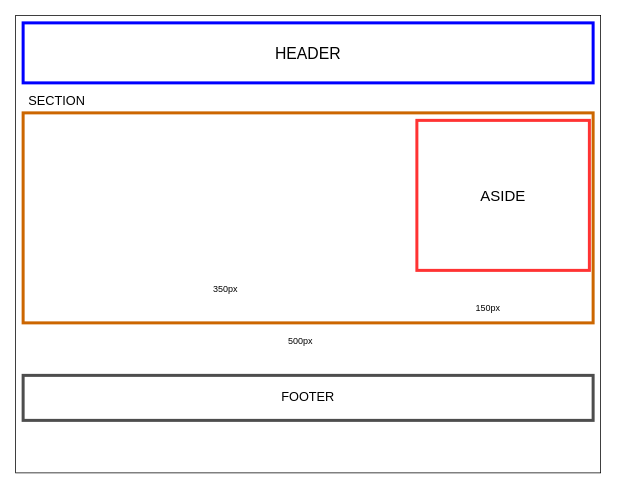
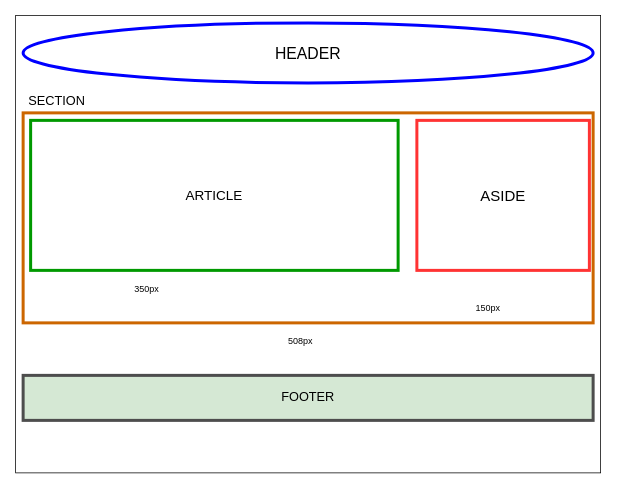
  <mxCell id="0" />
  <mxCell id="1" parent="0" />
  <mxCell id="2" value="" style="rounded=0;whiteSpace=wrap;html=1;movable=1;resizable=1;rotatable=1;deletable=1;editable=1;locked=0;connectable=1;" parent="1" vertex="1"><mxGeometry x="20" y="20" width="780" height="610" as="geometry" /></mxCell>
- <mxCell id="3" value="&lt;font style=&quot;font-size: 21px;&quot;&gt;HEADER&lt;/font&gt;" style="rounded=0;whiteSpace=wrap;html=1;strokeWidth=4;strokeColor=#0000FF;" parent="1" vertex="1"><mxGeometry x="30" y="30" width="760" height="80" as="geometry" /></mxCell>
+ <mxCell id="3" value="&lt;font style=&quot;font-size: 21px;&quot;&gt;HEADER&lt;/font&gt;" style="ellipse;whiteSpace=wrap;html=1;strokeWidth=4;strokeColor=#0000FF;" parent="1" vertex="1"><mxGeometry x="30" y="30" width="760" height="80" as="geometry" /></mxCell>
  <mxCell id="4" value="" style="rounded=0;whiteSpace=wrap;html=1;strokeColor=#CC6600;strokeWidth=4;movable=1;resizable=1;rotatable=1;deletable=1;editable=1;locked=0;connectable=1;" parent="1" vertex="1"><mxGeometry x="30" y="150" width="760" height="280" as="geometry" /></mxCell>
  <mxCell id="5" value="&lt;font style=&quot;font-size: 17px;&quot;&gt;SECTION&lt;/font&gt;" style="text;html=1;align=center;verticalAlign=middle;whiteSpace=wrap;rounded=0;" parent="1" vertex="1"><mxGeometry x="40" y="120" width="70" height="30" as="geometry" /></mxCell>
+ <mxCell id="6" value="&lt;font style=&quot;font-size: 18px;&quot;&gt;ARTICLE&lt;/font&gt;" style="rounded=0;whiteSpace=wrap;html=1;strokeWidth=4;strokeColor=#009900;" parent="1" vertex="1"><mxGeometry x="40" y="160" width="490" height="200" as="geometry" /></mxCell>
  <mxCell id="7" value="&lt;font style=&quot;font-size: 20px;&quot;&gt;ASIDE&lt;/font&gt;" style="rounded=0;whiteSpace=wrap;html=1;strokeWidth=4;strokeColor=#FF3333;" parent="1" vertex="1"><mxGeometry x="555" y="160" width="230" height="200" as="geometry" /></mxCell>
- <mxCell id="8" value="&lt;font style=&quot;font-size: 17px;&quot;&gt;FOOTER&lt;/font&gt;" style="rounded=0;whiteSpace=wrap;html=1;strokeColor=#4D4D4D;strokeWidth=4;" parent="1" vertex="1"><mxGeometry x="30" y="500" width="760" height="60" as="geometry" /></mxCell>
- <mxCell id="9" value="350px" style="text;html=1;align=center;verticalAlign=middle;whiteSpace=wrap;rounded=0;" vertex="1" parent="1"><mxGeometry x="270" y="370" width="60" height="30" as="geometry" /></mxCell>
+ <mxCell id="8" value="&lt;font style=&quot;font-size: 17px;&quot;&gt;FOOTER&lt;/font&gt;" style="rounded=0;whiteSpace=wrap;html=1;strokeColor=#4D4D4D;strokeWidth=4;fillColor=#d5e8d4;" parent="1" vertex="1"><mxGeometry x="30" y="500" width="760" height="60" as="geometry" /></mxCell>
+ <mxCell id="9" value="350px" style="text;html=1;align=center;verticalAlign=middle;whiteSpace=wrap;rounded=0;" vertex="1" parent="1"><mxGeometry x="165" y="370" width="60" height="30" as="geometry" /></mxCell>
  <mxCell id="10" value="150px" style="text;html=1;align=center;verticalAlign=middle;whiteSpace=wrap;rounded=0;" vertex="1" parent="1"><mxGeometry x="620" y="395" width="60" height="30" as="geometry" /></mxCell>
- <mxCell id="11" value="500px" style="text;html=1;align=center;verticalAlign=middle;whiteSpace=wrap;rounded=0;" vertex="1" parent="1"><mxGeometry x="370" y="440" width="60" height="30" as="geometry" /></mxCell>
+ <mxCell id="11" value="508px" style="text;html=1;align=center;verticalAlign=middle;whiteSpace=wrap;rounded=0;" vertex="1" parent="1"><mxGeometry x="370" y="440" width="60" height="30" as="geometry" /></mxCell>
